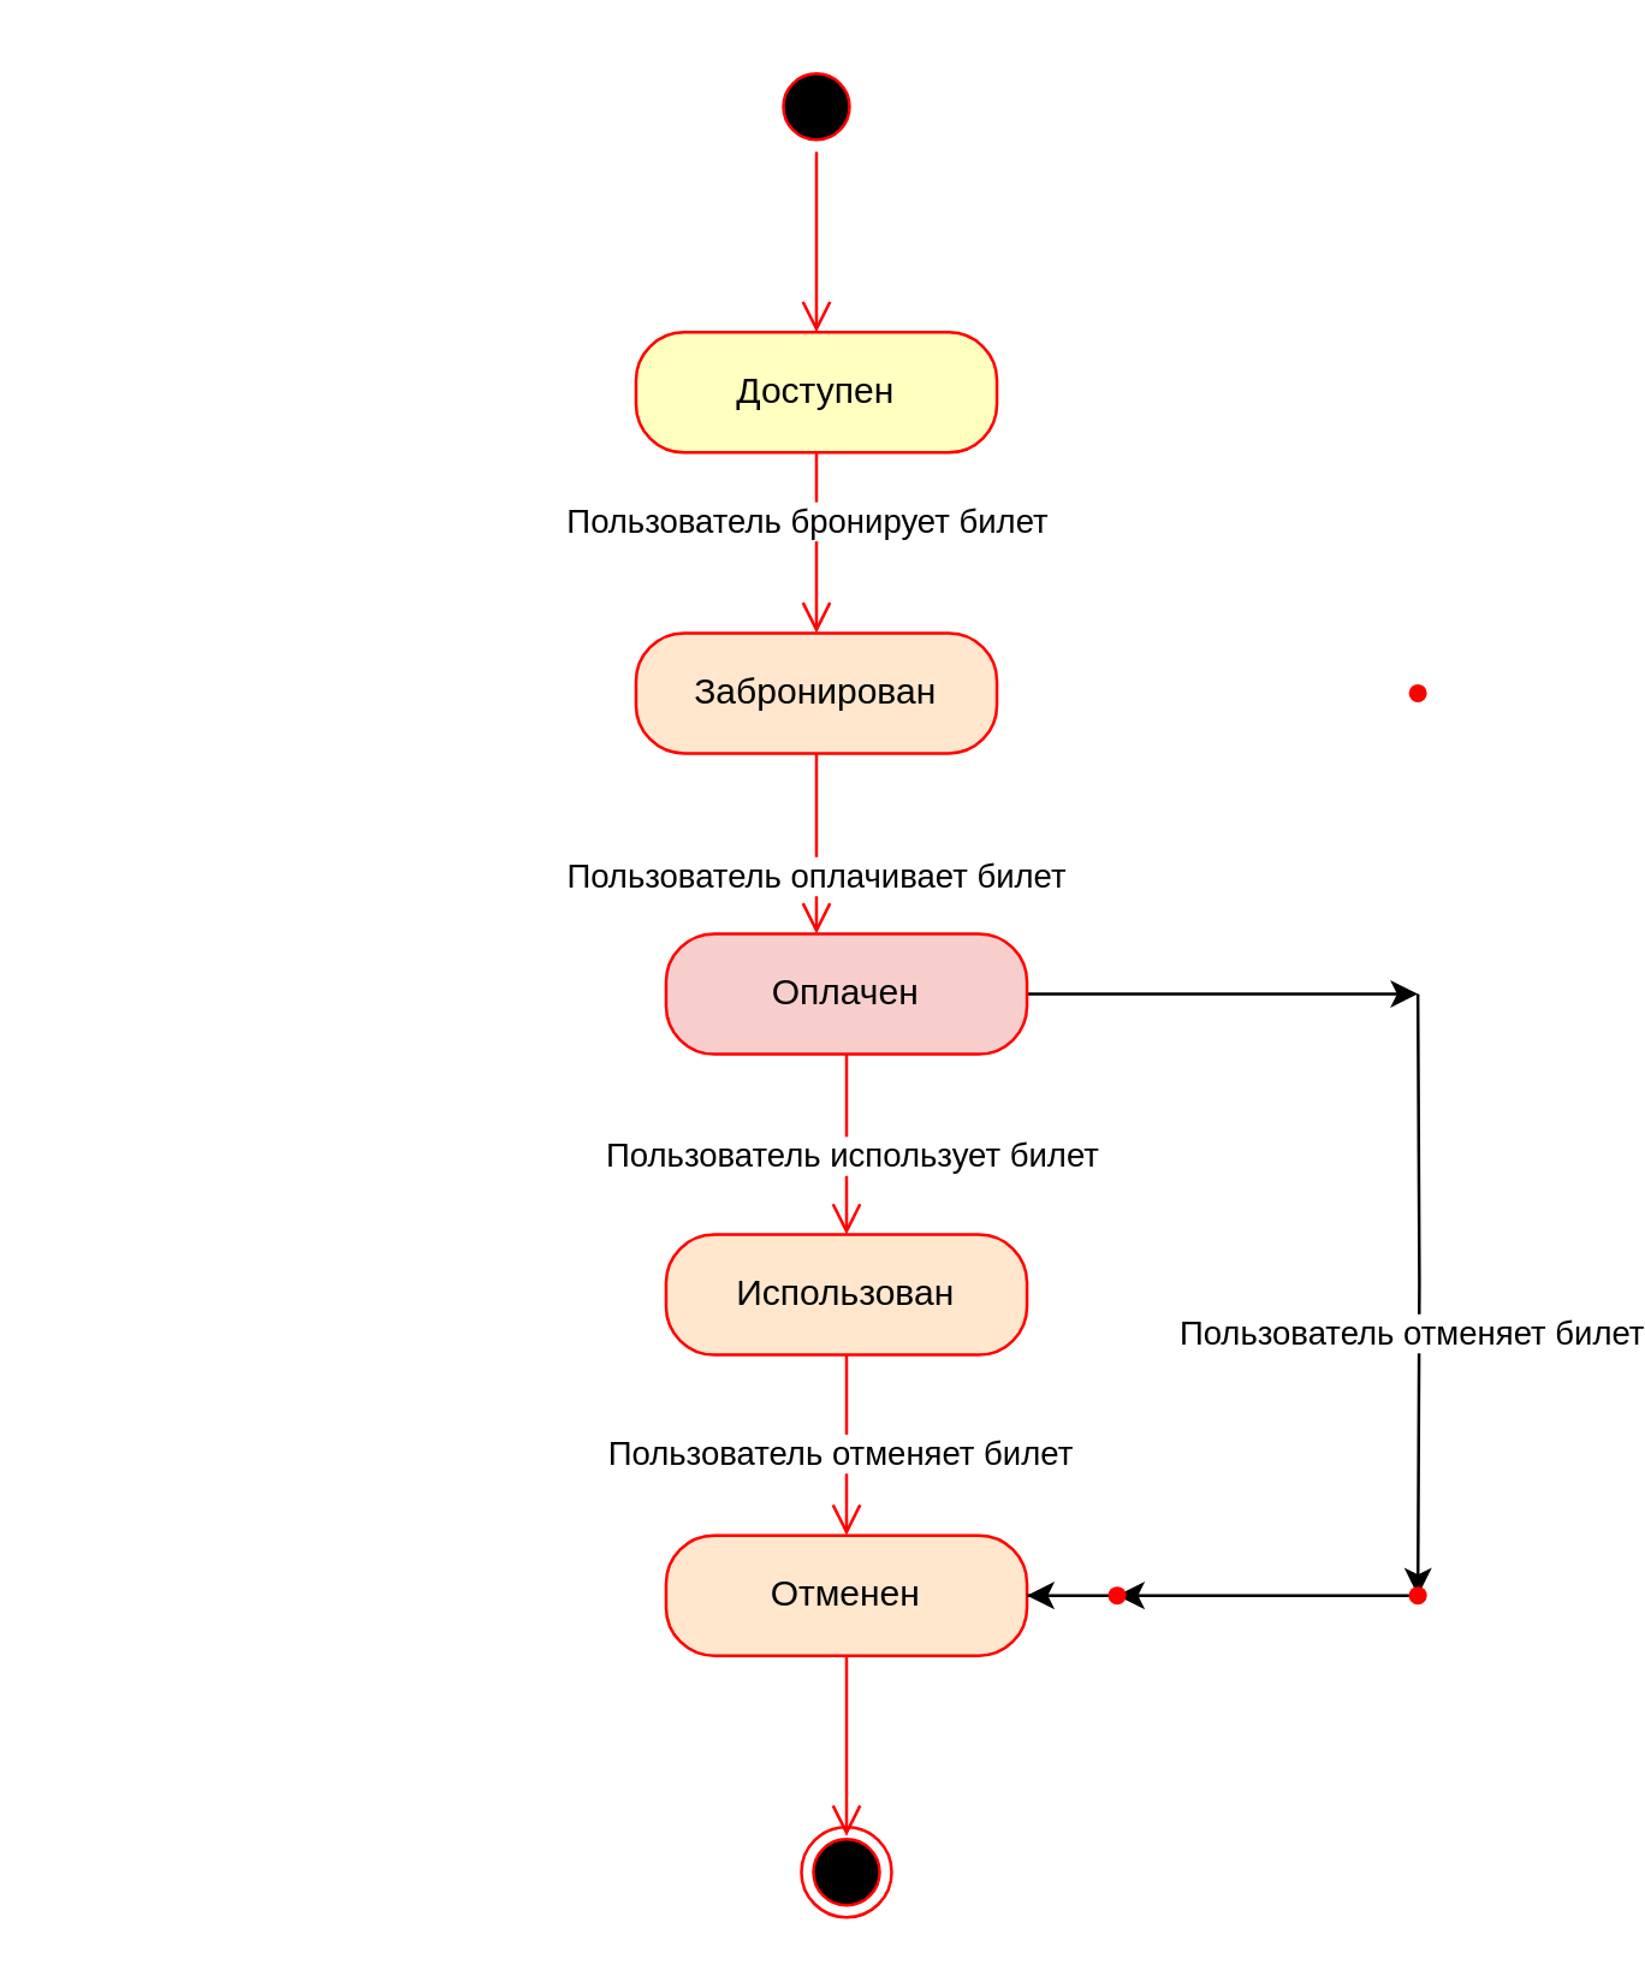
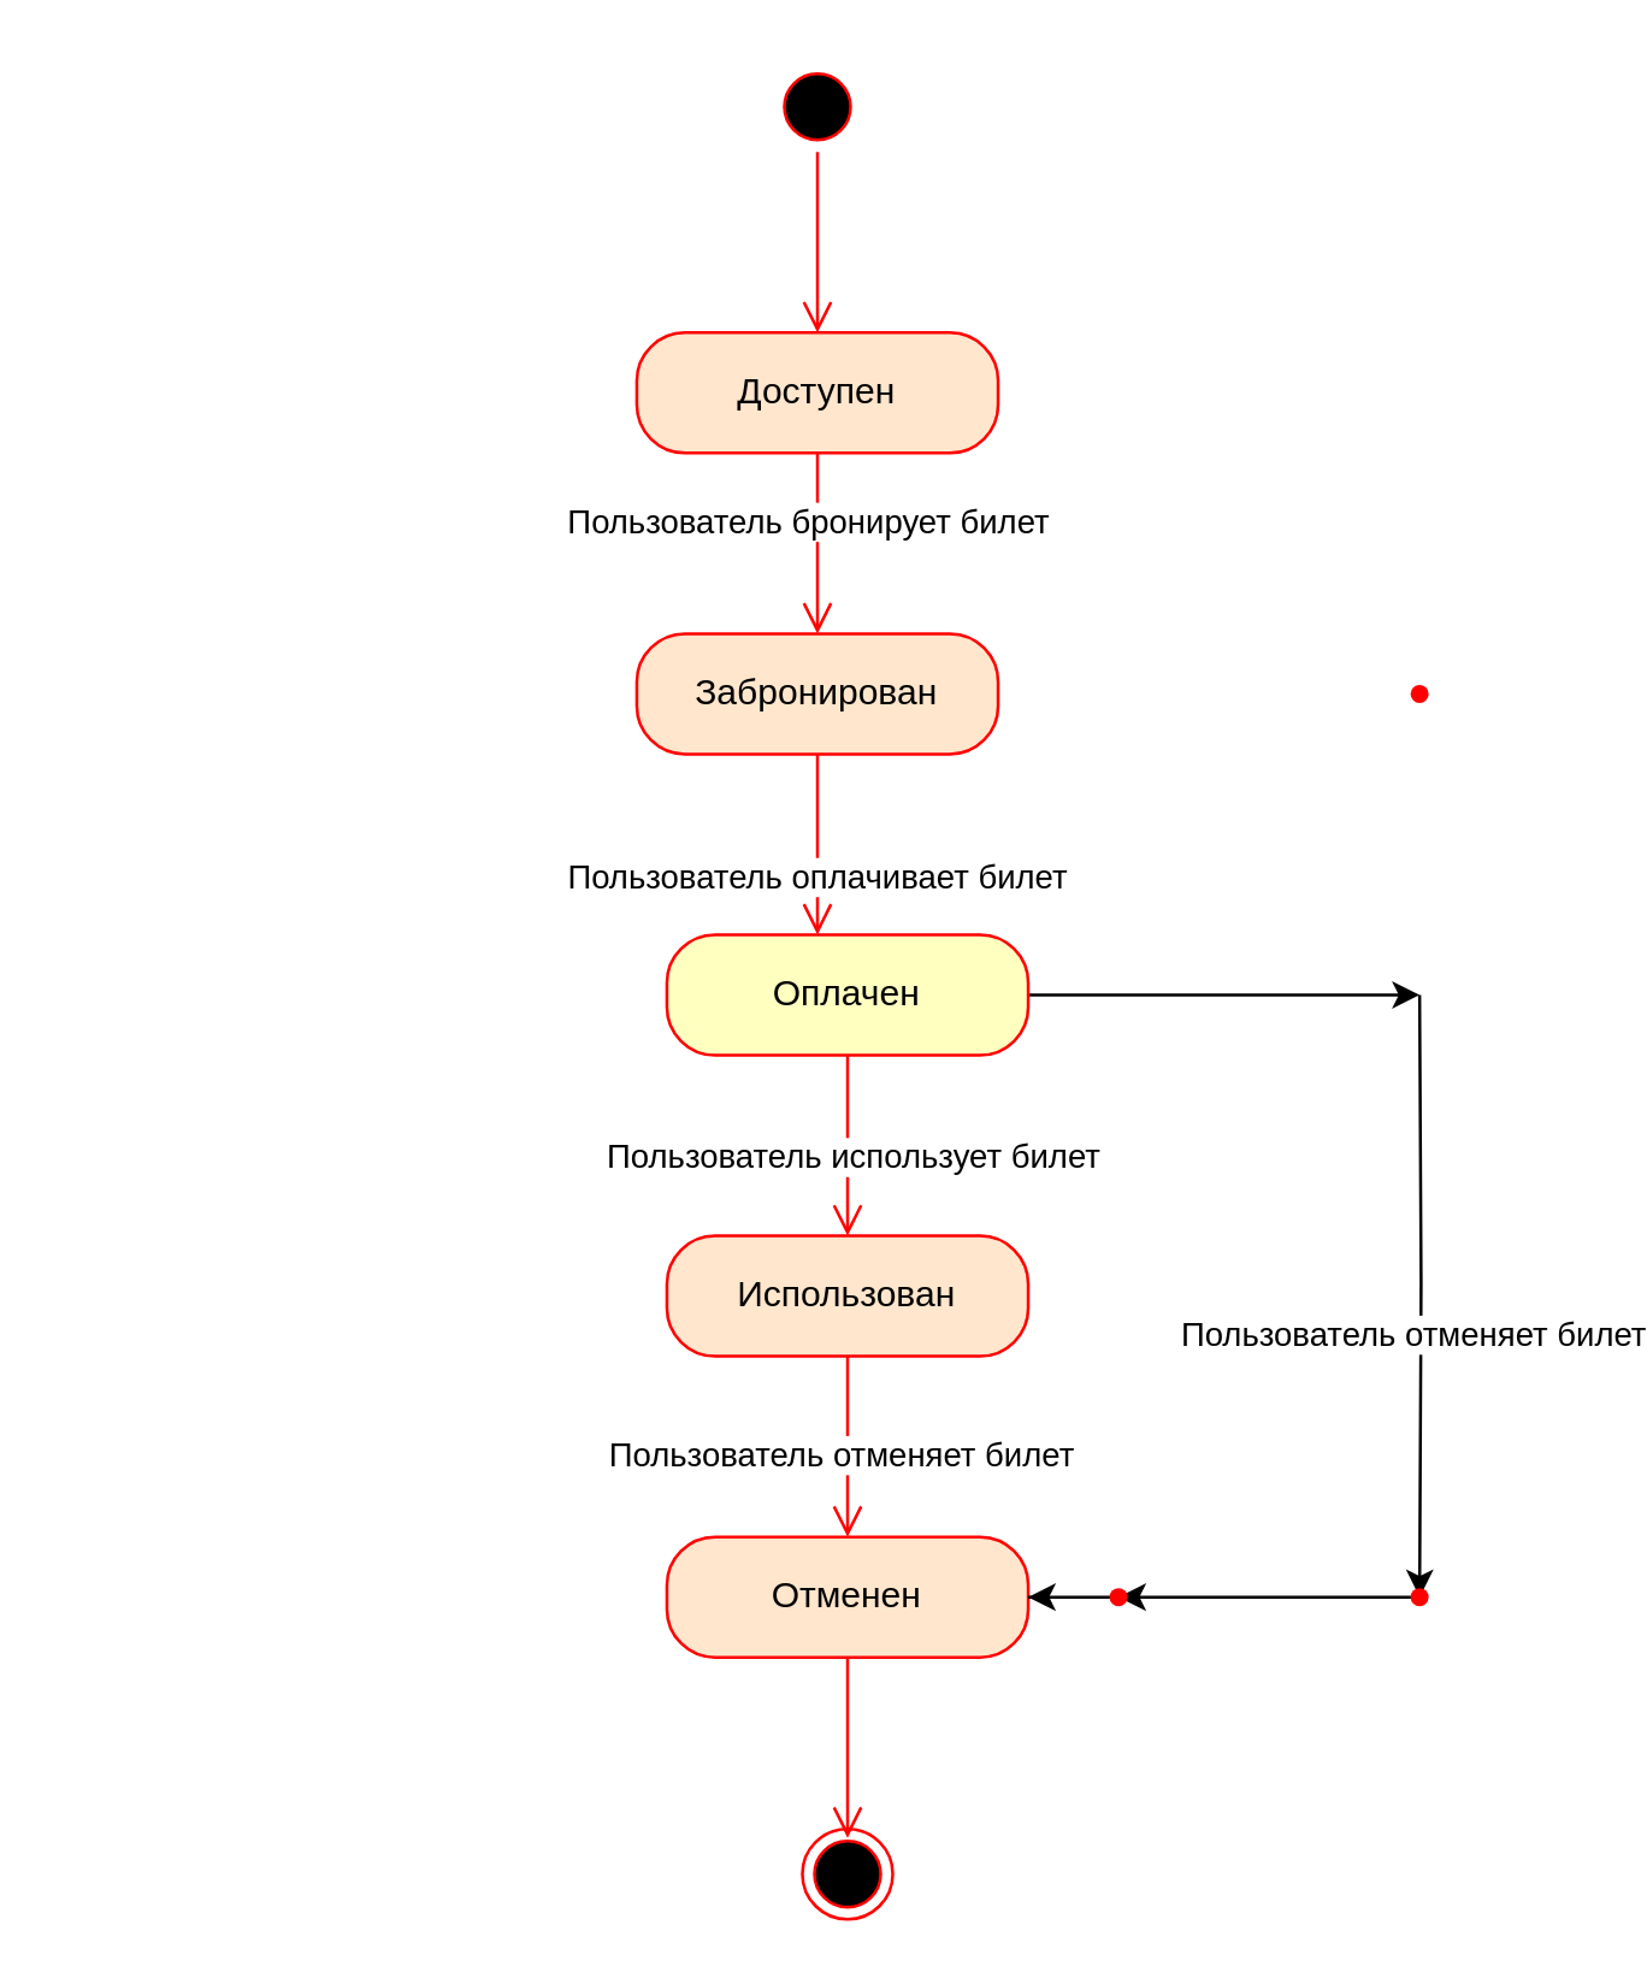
  <mxCell id="0" />
  <mxCell id="1" parent="0" />
- <mxCell id="2" value="Доступен" style="rounded=1;whiteSpace=wrap;html=1;arcSize=40;fontColor=#000000;fillColor=#ffffc0;strokeColor=#ff0000;" parent="1" vertex="1"><mxGeometry x="20" y="110" width="120" height="40" as="geometry" /></mxCell>
+ <mxCell id="2" value="Доступен" style="rounded=1;whiteSpace=wrap;html=1;arcSize=40;fontColor=#000000;fillColor=#ffe6cc;strokeColor=#ff0000;" parent="1" vertex="1"><mxGeometry x="20" y="110" width="120" height="40" as="geometry" /></mxCell>
  <mxCell id="3" value="" style="edgeStyle=orthogonalEdgeStyle;html=1;verticalAlign=bottom;endArrow=open;endSize=8;strokeColor=#ff0000;rounded=0;" parent="1" source="2" edge="1"><mxGeometry relative="1" as="geometry"><mxPoint x="80" y="210" as="targetPoint" /></mxGeometry></mxCell>
  <mxCell id="4" value="Пользователь бронирует билет" style="edgeLabel;html=1;align=center;verticalAlign=middle;resizable=0;points=[];" parent="3" vertex="1" connectable="0"><mxGeometry x="-0.279" y="-4" relative="1" as="geometry"><mxPoint as="offset" /></mxGeometry></mxCell>
  <mxCell id="5" value="" style="ellipse;html=1;shape=startState;fillColor=#000000;strokeColor=#ff0000;" parent="1" vertex="1"><mxGeometry x="65" y="20" width="30" height="30" as="geometry" /></mxCell>
  <mxCell id="6" value="" style="edgeStyle=orthogonalEdgeStyle;html=1;verticalAlign=bottom;endArrow=open;endSize=8;strokeColor=#ff0000;rounded=0;" parent="1" source="5" edge="1"><mxGeometry relative="1" as="geometry"><mxPoint x="80" y="110" as="targetPoint" /></mxGeometry></mxCell>
  <mxCell id="7" value="&lt;pre style=&quot;font-family: var(--ds-font-family-code); overflow: auto; padding: calc(var(--ds-md-zoom)*8px)calc(var(--ds-md-zoom)*12px); text-wrap-mode: wrap; word-break: break-all; color: rgb(255, 255, 255); font-size: 12.573px; text-align: start; margin-top: 0px !important; margin-bottom: 0px !important;&quot;&gt;Пользователь бронирует билет&lt;/pre&gt;" style="edgeLabel;html=1;align=center;verticalAlign=middle;resizable=0;points=[];" parent="6" vertex="1" connectable="0"><mxGeometry x="-0.279" y="1" relative="1" as="geometry"><mxPoint x="-181" y="38" as="offset" /></mxGeometry></mxCell>
  <mxCell id="8" value="" style="edgeStyle=orthogonalEdgeStyle;rounded=0;orthogonalLoop=1;jettySize=auto;html=1;exitX=1;exitY=0.5;exitDx=0;exitDy=0;" parent="1" source="12" edge="1"><mxGeometry relative="1" as="geometry"><mxPoint x="280" y="330" as="targetPoint" /></mxGeometry></mxCell>
  <mxCell id="9" value="Забронирован" style="rounded=1;whiteSpace=wrap;html=1;arcSize=40;fontColor=#000000;fillColor=#ffe6cc;strokeColor=#ff0000;" parent="1" vertex="1"><mxGeometry x="20" y="210" width="120" height="40" as="geometry" /></mxCell>
  <mxCell id="10" value="" style="edgeStyle=orthogonalEdgeStyle;html=1;verticalAlign=bottom;endArrow=open;endSize=8;strokeColor=#ff0000;rounded=0;" parent="1" source="9" edge="1"><mxGeometry relative="1" as="geometry"><mxPoint x="80" y="310" as="targetPoint" /></mxGeometry></mxCell>
  <mxCell id="11" value="Пользователь оплачивает билет" style="edgeLabel;html=1;align=center;verticalAlign=middle;resizable=0;points=[];" parent="10" vertex="1" connectable="0"><mxGeometry x="0.366" y="-1" relative="1" as="geometry"><mxPoint as="offset" /></mxGeometry></mxCell>
- <mxCell id="12" value="Оплачен" style="rounded=1;whiteSpace=wrap;html=1;arcSize=40;fontColor=#000000;fillColor=#f8cecc;strokeColor=#ff0000;" parent="1" vertex="1"><mxGeometry x="30" y="310" width="120" height="40" as="geometry" /></mxCell>
+ <mxCell id="12" value="Оплачен" style="rounded=1;whiteSpace=wrap;html=1;arcSize=40;fontColor=#000000;fillColor=#ffffc0;strokeColor=#ff0000;" parent="1" vertex="1"><mxGeometry x="30" y="310" width="120" height="40" as="geometry" /></mxCell>
  <mxCell id="13" value="" style="edgeStyle=orthogonalEdgeStyle;html=1;verticalAlign=bottom;endArrow=open;endSize=8;strokeColor=#ff0000;rounded=0;" parent="1" source="12" edge="1"><mxGeometry relative="1" as="geometry"><mxPoint x="90" y="410" as="targetPoint" /></mxGeometry></mxCell>
  <mxCell id="14" value="Пользователь использует билет" style="edgeLabel;html=1;align=center;verticalAlign=middle;resizable=0;points=[];" parent="13" vertex="1" connectable="0"><mxGeometry x="0.114" y="1" relative="1" as="geometry"><mxPoint as="offset" /></mxGeometry></mxCell>
  <mxCell id="15" value="Использован" style="rounded=1;whiteSpace=wrap;html=1;arcSize=40;fontColor=#000000;fillColor=#ffe6cc;strokeColor=#ff0000;" parent="1" vertex="1"><mxGeometry x="30" y="410" width="120" height="40" as="geometry" /></mxCell>
  <mxCell id="16" value="" style="edgeStyle=orthogonalEdgeStyle;html=1;verticalAlign=bottom;endArrow=open;endSize=8;strokeColor=#ff0000;rounded=0;" parent="1" source="15" edge="1"><mxGeometry relative="1" as="geometry"><mxPoint x="90" y="510" as="targetPoint" /></mxGeometry></mxCell>
  <mxCell id="17" value="Пользователь отменяет билет" style="edgeLabel;html=1;align=center;verticalAlign=middle;resizable=0;points=[];" parent="16" vertex="1" connectable="0"><mxGeometry x="0.083" y="-3" relative="1" as="geometry"><mxPoint as="offset" /></mxGeometry></mxCell>
  <mxCell id="18" value="Отменен" style="rounded=1;whiteSpace=wrap;html=1;arcSize=40;fontColor=#000000;fillColor=#ffe6cc;strokeColor=#ff0000;" parent="1" vertex="1"><mxGeometry x="30" y="510" width="120" height="40" as="geometry" /></mxCell>
  <mxCell id="19" value="" style="edgeStyle=orthogonalEdgeStyle;html=1;verticalAlign=bottom;endArrow=open;endSize=8;strokeColor=#ff0000;rounded=0;" parent="1" source="18" edge="1"><mxGeometry relative="1" as="geometry"><mxPoint x="90" y="610" as="targetPoint" /></mxGeometry></mxCell>
  <mxCell id="20" value="" style="ellipse;html=1;shape=endState;fillColor=#000000;strokeColor=#ff0000;" parent="1" vertex="1"><mxGeometry x="75" y="607" width="30" height="30" as="geometry" /></mxCell>
  <mxCell id="21" value="" style="edgeStyle=orthogonalEdgeStyle;rounded=0;orthogonalLoop=1;jettySize=auto;html=1;" parent="1" target="26" edge="1"><mxGeometry relative="1" as="geometry"><mxPoint x="280" y="330" as="sourcePoint" /></mxGeometry></mxCell>
  <mxCell id="22" value="Пользователь отменяет билет" style="edgeLabel;html=1;align=center;verticalAlign=middle;resizable=0;points=[];" parent="21" vertex="1" connectable="0"><mxGeometry x="0.123" y="-3" relative="1" as="geometry"><mxPoint as="offset" /></mxGeometry></mxCell>
  <mxCell id="23" value="" style="shape=waypoint;sketch=0;size=6;pointerEvents=1;points=[];fillColor=#ffffc0;resizable=0;rotatable=0;perimeter=centerPerimeter;snapToPoint=1;strokeColor=#ff0000;fontColor=#000000;rounded=1;arcSize=40;" parent="1" vertex="1"><mxGeometry x="270" y="220" width="20" height="20" as="geometry" /></mxCell>
  <mxCell id="24" style="edgeStyle=orthogonalEdgeStyle;rounded=0;orthogonalLoop=1;jettySize=auto;html=1;" parent="1" source="26" edge="1"><mxGeometry relative="1" as="geometry"><mxPoint x="280" y="530" as="targetPoint" /></mxGeometry></mxCell>
  <mxCell id="25" value="" style="edgeStyle=orthogonalEdgeStyle;rounded=0;orthogonalLoop=1;jettySize=auto;html=1;" parent="1" source="26" target="28" edge="1"><mxGeometry relative="1" as="geometry" /></mxCell>
  <mxCell id="26" value="" style="shape=waypoint;sketch=0;size=6;pointerEvents=1;points=[];fillColor=#ffffc0;resizable=0;rotatable=0;perimeter=centerPerimeter;snapToPoint=1;strokeColor=#ff0000;fontColor=#000000;rounded=1;arcSize=40;" parent="1" vertex="1"><mxGeometry x="270" y="520" width="20" height="20" as="geometry" /></mxCell>
  <mxCell id="27" style="edgeStyle=orthogonalEdgeStyle;rounded=0;orthogonalLoop=1;jettySize=auto;html=1;" parent="1" source="28" target="18" edge="1"><mxGeometry relative="1" as="geometry" /></mxCell>
  <mxCell id="28" value="" style="shape=waypoint;sketch=0;size=6;pointerEvents=1;points=[];fillColor=#ffffc0;resizable=0;rotatable=0;perimeter=centerPerimeter;snapToPoint=1;strokeColor=#ff0000;fontColor=#000000;rounded=1;arcSize=40;" parent="1" vertex="1"><mxGeometry x="170" y="520" width="20" height="20" as="geometry" /></mxCell>
